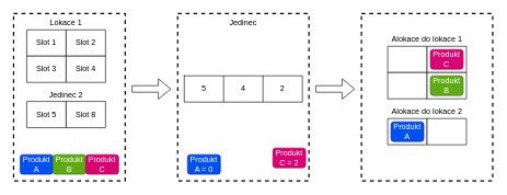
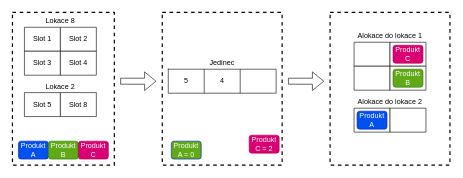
  <mxCell id="0" />
  <mxCell id="1" parent="0" />
  <mxCell id="2" value="" style="rounded=0;whiteSpace=wrap;html=1;dashed=1;strokeWidth=2;" parent="1" vertex="1"><mxGeometry x="550" y="20" width="200" height="255" as="geometry" /></mxCell>
  <mxCell id="3" value="" style="rounded=0;whiteSpace=wrap;html=1;dashed=1;strokeWidth=2;" parent="1" vertex="1"><mxGeometry x="270" y="20" width="200" height="255" as="geometry" /></mxCell>
  <mxCell id="4" value="" style="rounded=0;whiteSpace=wrap;html=1;dashed=1;strokeWidth=2;" parent="1" vertex="1"><mxGeometry x="20" y="20" width="170" height="255" as="geometry" /></mxCell>
  <mxCell id="5" value="" style="verticalLabelPosition=bottom;verticalAlign=top;html=1;shape=mxgraph.basic.rect;fillColor2=none;strokeWidth=1;size=20;indent=5;" parent="1" vertex="1"><mxGeometry x="590" y="70" width="60" height="40" as="geometry" /></mxCell>
  <mxCell id="6" value="" style="verticalLabelPosition=bottom;verticalAlign=top;html=1;shape=mxgraph.basic.rect;fillColor2=none;strokeWidth=1;size=20;indent=5;" parent="1" vertex="1"><mxGeometry x="650" y="70" width="60" height="40" as="geometry" /></mxCell>
  <mxCell id="7" value="" style="verticalLabelPosition=bottom;verticalAlign=top;html=1;shape=mxgraph.basic.rect;fillColor2=none;strokeWidth=1;size=20;indent=5;" parent="1" vertex="1"><mxGeometry x="590" y="110" width="60" height="40" as="geometry" /></mxCell>
  <mxCell id="8" value="" style="verticalLabelPosition=bottom;verticalAlign=top;html=1;shape=mxgraph.basic.rect;fillColor2=none;strokeWidth=1;size=20;indent=5;" parent="1" vertex="1"><mxGeometry x="650" y="110" width="60" height="40" as="geometry" /></mxCell>
  <mxCell id="9" value="" style="verticalLabelPosition=bottom;verticalAlign=top;html=1;shape=mxgraph.basic.rect;fillColor2=none;strokeWidth=1;size=20;indent=5;" parent="1" vertex="1"><mxGeometry x="590" y="180" width="60" height="40" as="geometry" /></mxCell>
  <mxCell id="10" value="" style="verticalLabelPosition=bottom;verticalAlign=top;html=1;shape=mxgraph.basic.rect;fillColor2=none;strokeWidth=1;size=20;indent=5;" parent="1" vertex="1"><mxGeometry x="650" y="180" width="60" height="40" as="geometry" /></mxCell>
  <mxCell id="11" value="Slot 2" style="text;html=1;strokeColor=none;fillColor=none;align=center;verticalAlign=middle;whiteSpace=wrap;rounded=0;" parent="1" vertex="1"><mxGeometry x="660" y="80" width="40" height="20" as="geometry" /></mxCell>
  <mxCell id="12" value="Slot 5" style="text;html=1;strokeColor=none;fillColor=none;align=center;verticalAlign=middle;whiteSpace=wrap;rounded=0;" parent="1" vertex="1"><mxGeometry x="600" y="190" width="40" height="20" as="geometry" /></mxCell>
  <mxCell id="13" value="Produkt A" style="rounded=1;whiteSpace=wrap;html=1;fontColor=#ffffff;strokeColor=#001DBC;fillColor=#0050ef;" parent="1" vertex="1"><mxGeometry x="30" y="235" width="50" height="30" as="geometry" /></mxCell>
  <mxCell id="14" value="Produkt B" style="rounded=1;whiteSpace=wrap;html=1;fillColor=#60a917;strokeColor=#2D7600;fontColor=#ffffff;" parent="1" vertex="1"><mxGeometry x="80" y="235" width="50" height="30" as="geometry" /></mxCell>
  <mxCell id="15" value="Produkt C" style="rounded=1;whiteSpace=wrap;html=1;fillColor=#d80073;strokeColor=#A50040;fontColor=#ffffff;" parent="1" vertex="1"><mxGeometry x="130" y="235" width="50" height="30" as="geometry" /></mxCell>
  <mxCell id="16" value="" style="verticalLabelPosition=bottom;verticalAlign=top;html=1;shape=mxgraph.basic.rect;fillColor2=none;strokeWidth=1;size=20;indent=5;" parent="1" vertex="1"><mxGeometry x="40" y="45" width="60" height="40" as="geometry" /></mxCell>
  <mxCell id="17" value="" style="verticalLabelPosition=bottom;verticalAlign=top;html=1;shape=mxgraph.basic.rect;fillColor2=none;strokeWidth=1;size=20;indent=5;" parent="1" vertex="1"><mxGeometry x="100" y="45" width="60" height="40" as="geometry" /></mxCell>
  <mxCell id="18" value="" style="verticalLabelPosition=bottom;verticalAlign=top;html=1;shape=mxgraph.basic.rect;fillColor2=none;strokeWidth=1;size=20;indent=5;" parent="1" vertex="1"><mxGeometry x="40" y="85" width="60" height="40" as="geometry" /></mxCell>
  <mxCell id="19" value="" style="verticalLabelPosition=bottom;verticalAlign=top;html=1;shape=mxgraph.basic.rect;fillColor2=none;strokeWidth=1;size=20;indent=5;" parent="1" vertex="1"><mxGeometry x="100" y="85" width="60" height="40" as="geometry" /></mxCell>
  <mxCell id="20" value="" style="verticalLabelPosition=bottom;verticalAlign=top;html=1;shape=mxgraph.basic.rect;fillColor2=none;strokeWidth=1;size=20;indent=5;" parent="1" vertex="1"><mxGeometry x="40" y="154" width="60" height="40" as="geometry" /></mxCell>
  <mxCell id="21" value="" style="verticalLabelPosition=bottom;verticalAlign=top;html=1;shape=mxgraph.basic.rect;fillColor2=none;strokeWidth=1;size=20;indent=5;" parent="1" vertex="1"><mxGeometry x="100" y="154" width="60" height="40" as="geometry" /></mxCell>
  <mxCell id="22" value="Slot 1" style="text;html=1;strokeColor=none;fillColor=none;align=center;verticalAlign=middle;whiteSpace=wrap;rounded=0;" parent="1" vertex="1"><mxGeometry x="50" y="55" width="40" height="20" as="geometry" /></mxCell>
  <mxCell id="23" value="Slot 2" style="text;html=1;strokeColor=none;fillColor=none;align=center;verticalAlign=middle;whiteSpace=wrap;rounded=0;" parent="1" vertex="1"><mxGeometry x="110" y="55" width="40" height="20" as="geometry" /></mxCell>
  <mxCell id="24" value="Slot 3" style="text;html=1;strokeColor=none;fillColor=none;align=center;verticalAlign=middle;whiteSpace=wrap;rounded=0;" parent="1" vertex="1"><mxGeometry x="50" y="95" width="40" height="20" as="geometry" /></mxCell>
  <mxCell id="25" value="Slot 4" style="text;html=1;strokeColor=none;fillColor=none;align=center;verticalAlign=middle;whiteSpace=wrap;rounded=0;" parent="1" vertex="1"><mxGeometry x="110" y="95" width="40" height="20" as="geometry" /></mxCell>
  <mxCell id="26" value="Slot 5" style="text;html=1;strokeColor=none;fillColor=none;align=center;verticalAlign=middle;whiteSpace=wrap;rounded=0;" parent="1" vertex="1"><mxGeometry x="50" y="164" width="40" height="20" as="geometry" /></mxCell>
  <mxCell id="27" value="Slot 8" style="text;html=1;strokeColor=none;fillColor=none;align=center;verticalAlign=middle;whiteSpace=wrap;rounded=0;" parent="1" vertex="1"><mxGeometry x="110" y="164" width="40" height="20" as="geometry" /></mxCell>
  <mxCell id="28" value="" style="shape=flexArrow;endArrow=classic;html=1;" parent="1" edge="1"><mxGeometry width="50" height="50" relative="1" as="geometry"><mxPoint x="200" y="135" as="sourcePoint" /><mxPoint x="260" y="135" as="targetPoint" /></mxGeometry></mxCell>
  <mxCell id="29" value="Produkt A" style="rounded=1;whiteSpace=wrap;html=1;fillColor=#0050ef;strokeColor=#001DBC;fontColor=#ffffff;" parent="1" vertex="1"><mxGeometry x="595" y="185" width="50" height="30" as="geometry" /></mxCell>
  <mxCell id="30" value="Produkt B" style="rounded=1;whiteSpace=wrap;html=1;fillColor=#60a917;strokeColor=#2D7600;fontColor=#ffffff;" parent="1" vertex="1"><mxGeometry x="655" y="115" width="50" height="30" as="geometry" /></mxCell>
  <mxCell id="31" value="Produkt C" style="rounded=1;whiteSpace=wrap;html=1;fillColor=#d80073;strokeColor=#A50040;fontColor=#ffffff;" parent="1" vertex="1"><mxGeometry x="655" y="75" width="50" height="30" as="geometry" /></mxCell>
- <mxCell id="32" value="Lokace 1" style="text;html=1;strokeColor=none;fillColor=none;align=center;verticalAlign=middle;whiteSpace=wrap;rounded=0;" parent="1" vertex="1"><mxGeometry x="60" y="25" width="80" height="20" as="geometry" /></mxCell>
- <mxCell id="33" value="Jedinec 2" style="text;html=1;strokeColor=none;fillColor=none;align=center;verticalAlign=middle;whiteSpace=wrap;rounded=0;" parent="1" vertex="1"><mxGeometry x="60" y="135" width="80" height="20" as="geometry" /></mxCell>
+ <mxCell id="32" value="Lokace 8" style="text;html=1;strokeColor=none;fillColor=none;align=center;verticalAlign=middle;whiteSpace=wrap;rounded=0;" parent="1" vertex="1"><mxGeometry x="60" y="25" width="80" height="20" as="geometry" /></mxCell>
+ <mxCell id="33" value="Lokace 2" style="text;html=1;strokeColor=none;fillColor=none;align=center;verticalAlign=middle;whiteSpace=wrap;rounded=0;" parent="1" vertex="1"><mxGeometry x="60" y="135" width="80" height="20" as="geometry" /></mxCell>
  <mxCell id="34" value="Alokace do lokace 1" style="text;html=1;strokeColor=none;fillColor=none;align=center;verticalAlign=middle;whiteSpace=wrap;rounded=0;" parent="1" vertex="1"><mxGeometry x="590" y="50" width="120" height="20" as="geometry" /></mxCell>
  <mxCell id="35" value="Alokace do lokace 2" style="text;html=1;strokeColor=none;fillColor=none;align=center;verticalAlign=middle;whiteSpace=wrap;rounded=0;" parent="1" vertex="1"><mxGeometry x="590" y="159" width="120" height="20" as="geometry" /></mxCell>
  <mxCell id="36" value="" style="shape=table;html=1;whiteSpace=wrap;startSize=0;container=1;collapsible=0;childLayout=tableLayout;" parent="1" vertex="1"><mxGeometry x="280" y="115" width="180" height="40" as="geometry" /></mxCell>
  <mxCell id="37" value="" style="shape=partialRectangle;html=1;whiteSpace=wrap;collapsible=0;dropTarget=0;pointerEvents=0;fillColor=none;top=0;left=0;bottom=0;right=0;points=[[0,0.5],[1,0.5]];portConstraint=eastwest;" parent="36" vertex="1"><mxGeometry width="180" height="40" as="geometry" /></mxCell>
  <mxCell id="38" value="" style="shape=partialRectangle;html=1;whiteSpace=wrap;connectable=0;fillColor=none;top=0;left=0;bottom=0;right=0;overflow=hidden;" parent="37" vertex="1"><mxGeometry width="60" height="40" as="geometry" /></mxCell>
  <mxCell id="39" value="" style="shape=partialRectangle;html=1;whiteSpace=wrap;connectable=0;fillColor=none;top=0;left=0;bottom=0;right=0;overflow=hidden;" parent="37" vertex="1"><mxGeometry x="60" width="60" height="40" as="geometry" /></mxCell>
  <mxCell id="40" value="" style="shape=partialRectangle;html=1;whiteSpace=wrap;connectable=0;fillColor=none;top=0;left=0;bottom=0;right=0;overflow=hidden;" parent="37" vertex="1"><mxGeometry x="120" width="60" height="40" as="geometry" /></mxCell>
- <mxCell id="41" value="Produkt A = 0" style="rounded=1;whiteSpace=wrap;html=1;fillColor=#0050ef;strokeColor=#001DBC;fontColor=#ffffff;" parent="1" vertex="1"><mxGeometry x="285" y="235" width="50" height="30" as="geometry" /></mxCell>
+ <mxCell id="41" value="Produkt A = 0" style="rounded=1;whiteSpace=wrap;html=1;fillColor=#60a917;strokeColor=#001DBC;fontColor=#ffffff;" parent="1" vertex="1"><mxGeometry x="285" y="235" width="50" height="30" as="geometry" /></mxCell>
  <mxCell id="42" value="Produkt C = 2" style="rounded=1;whiteSpace=wrap;html=1;fillColor=#d80073;strokeColor=#A50040;fontColor=#ffffff;" parent="1" vertex="1"><mxGeometry x="415" y="225" width="50" height="30" as="geometry" /></mxCell>
  <mxCell id="43" value="5" style="text;html=1;strokeColor=none;fillColor=none;align=center;verticalAlign=middle;whiteSpace=wrap;rounded=0;" parent="1" vertex="1"><mxGeometry x="290" y="125" width="40" height="20" as="geometry" /></mxCell>
  <mxCell id="44" value="4" style="text;html=1;strokeColor=none;fillColor=none;align=center;verticalAlign=middle;whiteSpace=wrap;rounded=0;" parent="1" vertex="1"><mxGeometry x="350" y="125" width="40" height="20" as="geometry" /></mxCell>
- <mxCell id="45" value="2" style="text;html=1;strokeColor=none;fillColor=none;align=center;verticalAlign=middle;whiteSpace=wrap;rounded=0;" parent="1" vertex="1"><mxGeometry x="410" y="125" width="40" height="20" as="geometry" /></mxCell>
- <mxCell id="46" value="Jedinec" style="text;html=1;strokeColor=none;fillColor=none;align=center;verticalAlign=middle;whiteSpace=wrap;rounded=0;" parent="1" vertex="1"><mxGeometry x="330" y="25" width="80" height="20" as="geometry" /></mxCell>
+ <mxCell id="46" value="Jedinec" style="text;html=1;strokeColor=none;fillColor=none;align=center;verticalAlign=middle;whiteSpace=wrap;rounded=0;" parent="1" vertex="1"><mxGeometry x="330" y="95" width="80" height="20" as="geometry" /></mxCell>
  <mxCell id="47" value="" style="shape=flexArrow;endArrow=classic;html=1;" parent="1" edge="1"><mxGeometry width="50" height="50" relative="1" as="geometry"><mxPoint x="480" y="135" as="sourcePoint" /><mxPoint x="540" y="135" as="targetPoint" /></mxGeometry></mxCell>
